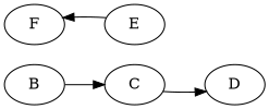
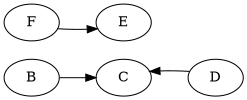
  digraph {
    rankdir=LR
    node [Weight=3]
    edge [Weight=2]
    B
    C [Weight=1]
    D [Weight=4]
    F
    E [Weight=2]
    B -> C
-   C -> D [Weight=3]
-   E -> F
+   D -> C [Weight=3]
+   F -> E
  }
